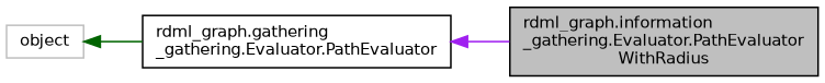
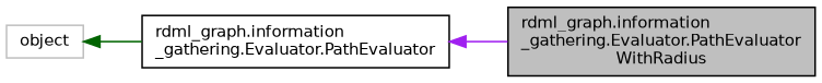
  digraph {
    rankdir=LR
    node [color=black fillcolor=white fontname=Helvetica fontsize=10 shape=record style=filled]
    edge [dir=back fontname=Helvetica fontsize=10 labelfontname=Helvetica labelfontsize=10 style=solid]
    n1 [fillcolor=grey75 fontcolor=black height=0.2 label="rdml_graph.information\l_gathering.Evaluator.PathEvaluator\lWithRadius" width=0.4]
-   n2 [height=0.2 label="rdml_graph.gathering\l_gathering.Evaluator.PathEvaluator" width=0.4]
+   n2 [height=0.2 label="rdml_graph.information\l_gathering.Evaluator.PathEvaluator" width=0.4]
    n3 [color=grey75 height=0.2 label=object width=0.4]
    n2 -> n1 [color=purple]
    n3 -> n2 [color=darkgreen]
  }
